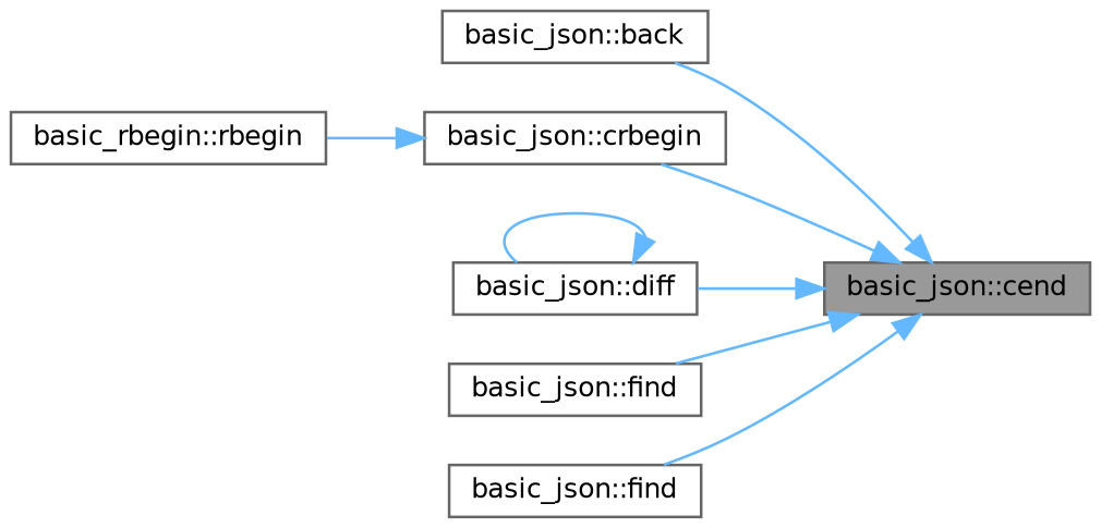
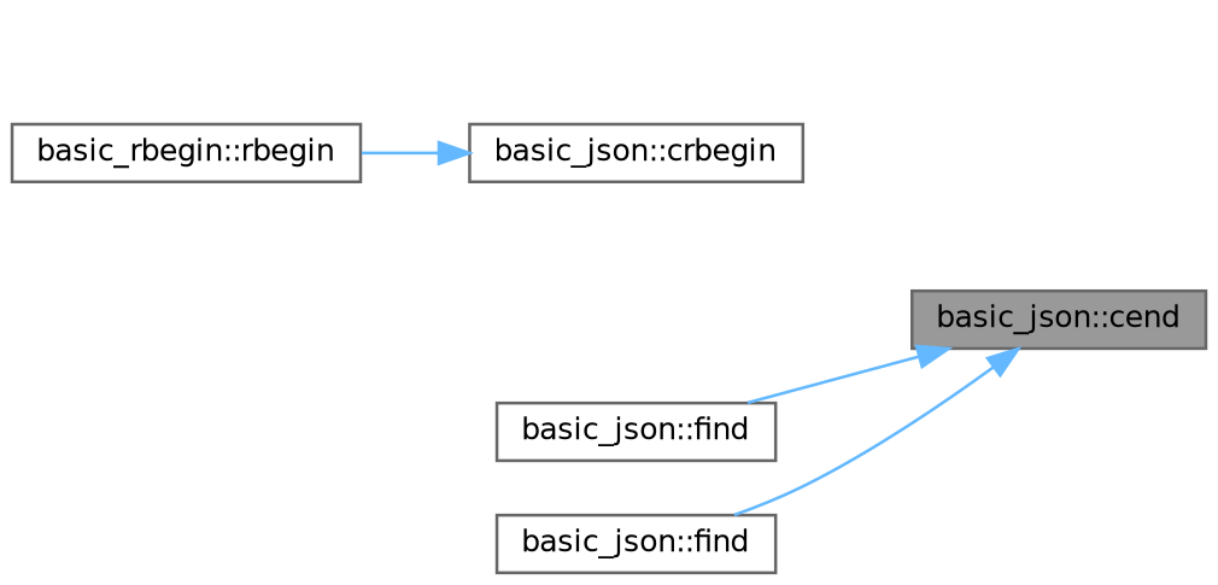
  digraph {
    rankdir=RL
    node [color=grey40 fillcolor=white fontname=Helvetica fontsize=10 shape=box style=filled]
    edge [color=steelblue1 dir=back fontname=Helvetica fontsize=10 labelfontname=Helvetica labelfontsize=10 style=solid]
    n1 [color=gray40 fillcolor=grey60 fontcolor=black height=0.2 label="basic_json::cend" width=0.4]
-   n2 [height=0.2 label="basic_json::back" width=0.4]
    n3 [height=0.2 label="basic_json::crbegin" width=0.4]
-   n4 [height=0.2 label="basic_json::diff" width=0.4]
    n5 [height=0.2 label="basic_json::find" width=0.4]
    n6 [height=0.2 label="basic_json::find" width=0.4]
    n7 [height=0.2 label="basic_rbegin::rbegin" width=0.4]
-   n1 -> n2
-   n1 -> n3
-   n1 -> n4
    n1 -> n5
    n1 -> n6
    n3 -> n7
-   n4 -> n4
  }
